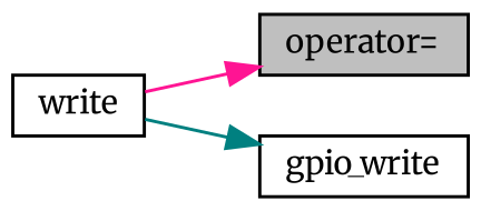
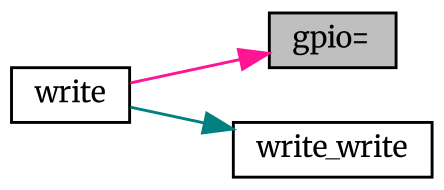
  digraph {
    fontname=Merriweather
    rankdir=LR
    node [color=black fillcolor=white fontname=Merriweather fontsize=10 shape=record style=filled]
    edge [fontname=Merriweather fontsize=10 labelfontname=Helvetica labelfontsize=10 style=solid]
-   n1 [fillcolor=grey75 fontcolor=black height=0.2 label="operator=" width=0.4]
+   n1 [fillcolor=grey75 fontcolor=black height=0.2 label="gpio=" width=0.4]
    n2 [height=0.2 label=write width=0.4]
-   n3 [height=0.2 label=gpio_write width=0.4]
+   n3 [height=0.2 label=write_write width=0.4]
    n2 -> n1 [color=deeppink]
    n2 -> n3 [color=teal]
  }
